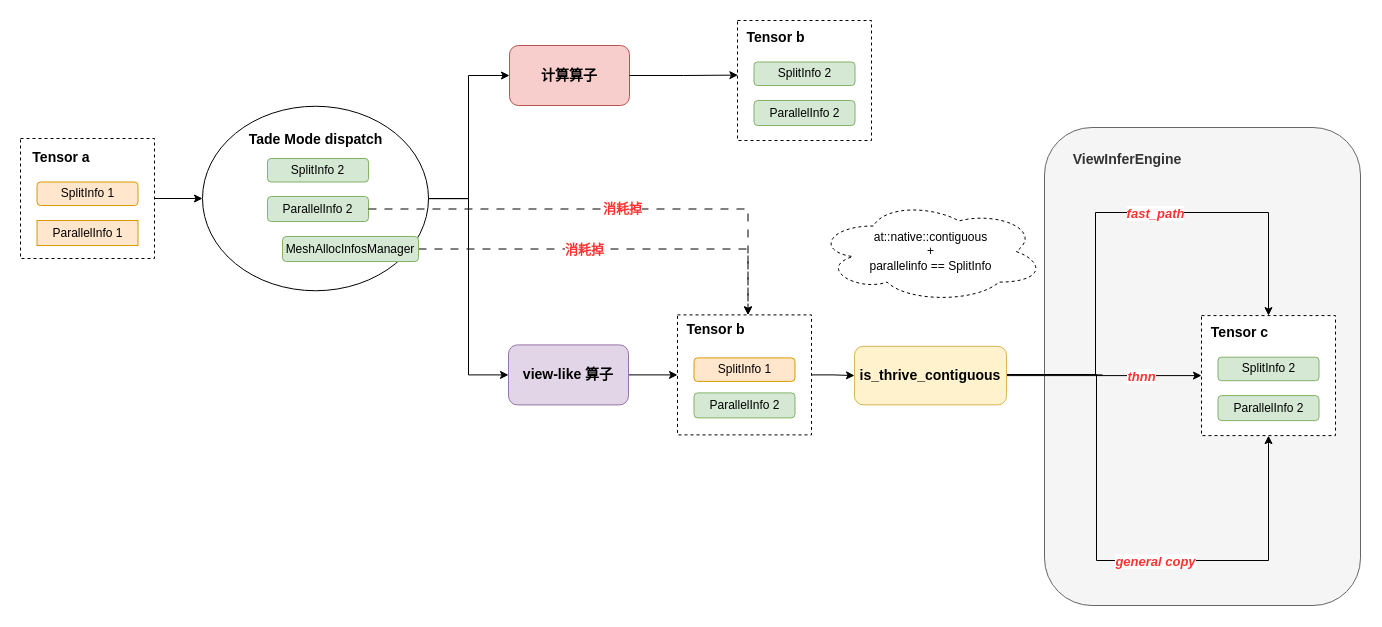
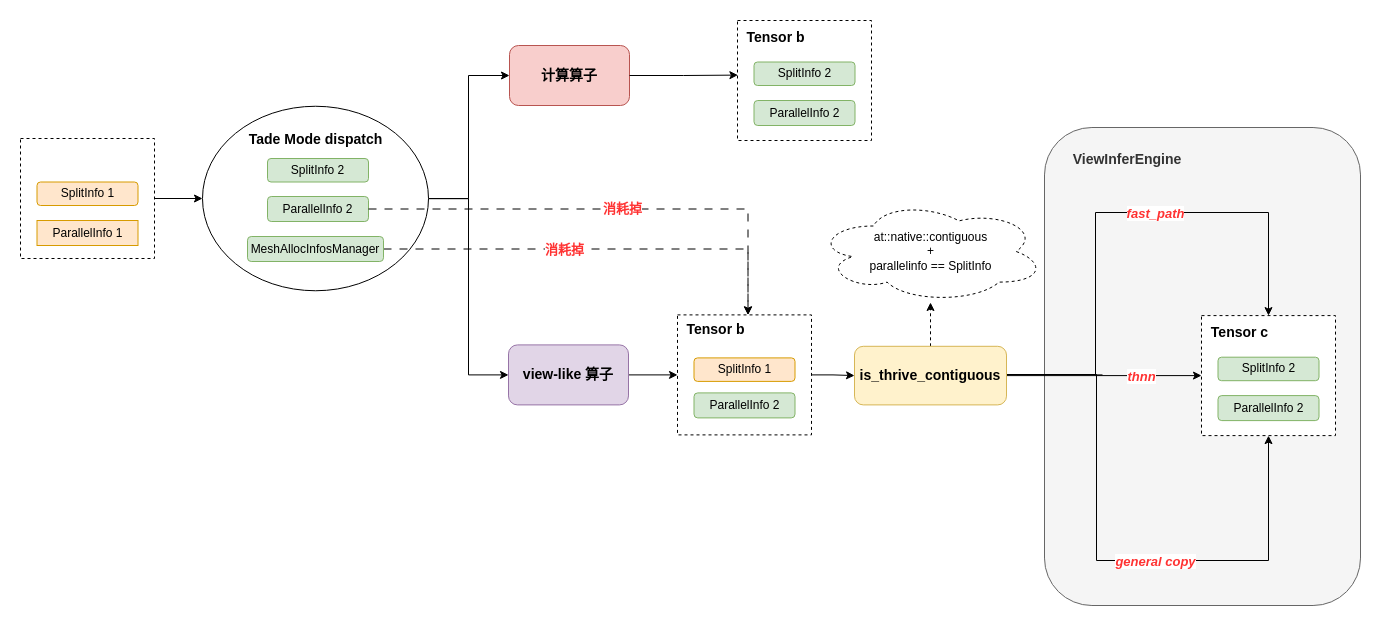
  <mxCell id="0" />
  <mxCell id="1" parent="0" />
  <mxCell id="2" value="" style="rounded=1;whiteSpace=wrap;html=1;fillColor=#f5f5f5;strokeColor=#666666;fontColor=#333333;" vertex="1" parent="1"><mxGeometry x="1044" y="127" width="316" height="478" as="geometry" /></mxCell>
  <mxCell id="3" value="&lt;font style=&quot;font-size: 14px;&quot;&gt;&lt;b&gt;计算算子&lt;/b&gt;&lt;/font&gt;" style="rounded=1;whiteSpace=wrap;html=1;fillColor=#f8cecc;strokeColor=#b85450;" vertex="1" parent="1"><mxGeometry x="509" y="45" width="120" height="60" as="geometry" /></mxCell>
  <mxCell id="4" style="edgeStyle=orthogonalEdgeStyle;rounded=0;orthogonalLoop=1;jettySize=auto;html=1;entryX=0;entryY=0.5;entryDx=0;entryDy=0;" edge="1" parent="1" source="21" target="31"><mxGeometry relative="1" as="geometry" /></mxCell>
  <mxCell id="5" style="edgeStyle=orthogonalEdgeStyle;rounded=0;orthogonalLoop=1;jettySize=auto;html=1;entryX=0;entryY=0.5;entryDx=0;entryDy=0;" edge="1" parent="1" source="31" target="3"><mxGeometry relative="1" as="geometry"><Array as="points"><mxPoint x="468" y="198" /><mxPoint x="468" y="75" /></Array></mxGeometry></mxCell>
  <mxCell id="6" style="edgeStyle=orthogonalEdgeStyle;rounded=0;orthogonalLoop=1;jettySize=auto;html=1;entryX=0.003;entryY=0.455;entryDx=0;entryDy=0;entryPerimeter=0;" edge="1" parent="1" source="3" target="26"><mxGeometry relative="1" as="geometry" /></mxCell>
  <mxCell id="7" style="edgeStyle=orthogonalEdgeStyle;rounded=0;orthogonalLoop=1;jettySize=auto;html=1;entryX=0;entryY=0.5;entryDx=0;entryDy=0;" edge="1" parent="1" source="8" target="46"><mxGeometry relative="1" as="geometry" /></mxCell>
  <mxCell id="8" value="&lt;font style=&quot;font-size: 14px;&quot;&gt;&lt;b&gt;view-like 算子&lt;/b&gt;&lt;/font&gt;" style="rounded=1;whiteSpace=wrap;html=1;fillColor=#e1d5e7;strokeColor=#9673a6;" vertex="1" parent="1"><mxGeometry x="508" y="344.4" width="120" height="60" as="geometry" /></mxCell>
  <mxCell id="9" style="edgeStyle=orthogonalEdgeStyle;rounded=0;orthogonalLoop=1;jettySize=auto;html=1;entryX=0;entryY=0.5;entryDx=0;entryDy=0;" edge="1" parent="1" source="31" target="8"><mxGeometry relative="1" as="geometry" /></mxCell>
  <mxCell id="10" style="edgeStyle=orthogonalEdgeStyle;rounded=0;orthogonalLoop=1;jettySize=auto;html=1;entryX=0.5;entryY=0;entryDx=0;entryDy=0;exitX=1;exitY=0.5;exitDx=0;exitDy=0;" edge="1" parent="1" target="41"><mxGeometry relative="1" as="geometry"><mxPoint x="1102" y="374.4" as="sourcePoint" /><mxPoint x="1299.75" y="212.4" as="targetPoint" /><Array as="points"><mxPoint x="1095" y="374" /><mxPoint x="1095" y="212" /><mxPoint x="1268" y="212" /></Array></mxGeometry></mxCell>
  <mxCell id="11" value="&lt;span style=&quot;color: rgba(0, 0, 0, 0); font-family: monospace; font-size: 0px; text-align: start; background-color: rgb(236, 236, 236);&quot;&gt;%3CmxGraphModel%3E%3Croot%3E%3CmxCell%20id%3D%220%22%2F%3E%3CmxCell%20id%3D%221%22%20parent%3D%220%22%2F%3E%3CmxCell%20id%3D%222%22%20value%3D%22%26lt%3Bspan%20style%3D%26quot%3Bfont-size%3A%2013px%3B%26quot%3B%26gt%3Bfast_path%26lt%3B%2Fspan%26gt%3B%22%20style%3D%22edgeLabel%3Bhtml%3D1%3Balign%3Dcenter%3BverticalAlign%3Dmiddle%3Bresizable%3D0%3Bpoints%3D%5B%5D%3BfontStyle%3D3%3BfontColor%3D%23FF3333%3B%22%20vertex%3D%221%22%20connectable%3D%220%22%20parent%3D%221%22%3E%3CmxGeometry%20x%3D%221479%22%20y%3D%22609%22%20as%3D%22geometry%22%2F%3E%3C%2FmxCell%3E%3C%2Froot%3E%3C%2FmxGraphModel%3E&lt;/span&gt;" style="edgeLabel;html=1;align=center;verticalAlign=middle;resizable=0;points=[];" vertex="1" connectable="0" parent="10"><mxGeometry x="0.017" y="-1" relative="1" as="geometry"><mxPoint as="offset" /></mxGeometry></mxCell>
  <mxCell id="12" value="&lt;span style=&quot;color: rgb(255, 51, 51); font-size: 13px; font-style: italic; font-weight: 700;&quot;&gt;fast_path&lt;/span&gt;" style="edgeLabel;html=1;align=center;verticalAlign=middle;resizable=0;points=[];" vertex="1" connectable="0" parent="10"><mxGeometry x="0.062" y="2" relative="1" as="geometry"><mxPoint x="-8" y="2" as="offset" /></mxGeometry></mxCell>
  <mxCell id="13" style="edgeStyle=orthogonalEdgeStyle;rounded=0;orthogonalLoop=1;jettySize=auto;html=1;entryX=0.5;entryY=1;entryDx=0;entryDy=0;exitX=1;exitY=0.5;exitDx=0;exitDy=0;" edge="1" parent="1" source="18" target="41"><mxGeometry relative="1" as="geometry"><mxPoint x="1150" y="374.4" as="sourcePoint" /><mxPoint x="1347" y="560.4" as="targetPoint" /><Array as="points"><mxPoint x="1006" y="374" /><mxPoint x="1096" y="374" /><mxPoint x="1096" y="560" /><mxPoint x="1268" y="560" /></Array></mxGeometry></mxCell>
  <mxCell id="14" value="&lt;b style=&quot;color: rgb(255, 51, 51); font-size: 13px;&quot;&gt;&lt;i&gt;general copy&lt;/i&gt;&lt;/b&gt;" style="edgeLabel;html=1;align=center;verticalAlign=middle;resizable=0;points=[];" vertex="1" connectable="0" parent="13"><mxGeometry x="0.172" relative="1" as="geometry"><mxPoint as="offset" /></mxGeometry></mxCell>
  <mxCell id="15" style="edgeStyle=orthogonalEdgeStyle;rounded=0;orthogonalLoop=1;jettySize=auto;html=1;entryX=0;entryY=0.5;entryDx=0;entryDy=0;exitX=1;exitY=0.5;exitDx=0;exitDy=0;" edge="1" parent="1" source="18" target="41"><mxGeometry relative="1" as="geometry"><mxPoint x="1150" y="374.4" as="sourcePoint" /><Array as="points" /></mxGeometry></mxCell>
  <mxCell id="16" value="&lt;font color=&quot;#ff3333&quot;&gt;&lt;span style=&quot;font-size: 13px;&quot;&gt;&lt;b&gt;&lt;i&gt;thnn&lt;/i&gt;&lt;/b&gt;&lt;/span&gt;&lt;/font&gt;" style="edgeLabel;html=1;align=center;verticalAlign=middle;resizable=0;points=[];" vertex="1" connectable="0" parent="15"><mxGeometry x="0.159" y="3" relative="1" as="geometry"><mxPoint x="21" y="3" as="offset" /></mxGeometry></mxCell>
+ <mxCell id="17" style="edgeStyle=orthogonalEdgeStyle;rounded=0;orthogonalLoop=1;jettySize=auto;html=1;dashed=1;" edge="1" parent="1" source="18" target="30"><mxGeometry relative="1" as="geometry" /></mxCell>
  <mxCell id="18" value="&lt;font style=&quot;font-size: 14px;&quot;&gt;&lt;b&gt;is_thrive_contiguous&lt;/b&gt;&lt;/font&gt;" style="rounded=1;whiteSpace=wrap;html=1;fillColor=#fff2cc;strokeColor=#d6b656;" vertex="1" parent="1"><mxGeometry x="854" y="345.8" width="152" height="58.6" as="geometry" /></mxCell>
  <mxCell id="19" style="edgeStyle=orthogonalEdgeStyle;rounded=0;orthogonalLoop=1;jettySize=auto;html=1;" edge="1" parent="1" source="46" target="18"><mxGeometry relative="1" as="geometry" /></mxCell>
  <mxCell id="20" value="" style="group" vertex="1" connectable="0" parent="1"><mxGeometry x="20" y="138" width="134" height="120" as="geometry" /></mxCell>
  <mxCell id="21" value="" style="rounded=0;whiteSpace=wrap;html=1;dashed=1;container=0;" vertex="1" parent="20"><mxGeometry width="134" height="120" as="geometry" /></mxCell>
  <mxCell id="22" value="SplitInfo 1" style="rounded=1;whiteSpace=wrap;html=1;fillColor=#ffe6cc;strokeColor=#d79b00;container=0;" vertex="1" parent="20"><mxGeometry x="16.5" y="43.5" width="101" height="23.5" as="geometry" /></mxCell>
- <mxCell id="23" value="&lt;b&gt;&lt;font style=&quot;font-size: 14px;&quot;&gt;Tensor a&lt;/font&gt;&lt;/b&gt;" style="text;html=1;align=center;verticalAlign=middle;whiteSpace=wrap;rounded=0;container=0;" vertex="1" parent="20"><mxGeometry x="10.5" y="4" width="60" height="30" as="geometry" /></mxCell>
  <mxCell id="24" value="ParallelInfo 1" style="whiteSpace=wrap;html=1;fillColor=#ffe6cc;strokeColor=#d79b00;container=0;rounded=0;" vertex="1" parent="20"><mxGeometry x="16.5" y="82" width="101" height="25" as="geometry" /></mxCell>
  <mxCell id="25" value="" style="group" vertex="1" connectable="0" parent="1"><mxGeometry x="737" y="20" width="134" height="120" as="geometry" /></mxCell>
  <mxCell id="26" value="" style="rounded=0;whiteSpace=wrap;html=1;movable=1;resizable=1;rotatable=1;deletable=1;editable=1;locked=0;connectable=1;dashed=1;container=0;" vertex="1" parent="25"><mxGeometry width="134" height="120" as="geometry" /></mxCell>
  <mxCell id="27" value="SplitInfo 2" style="rounded=1;whiteSpace=wrap;html=1;fillColor=#d5e8d4;strokeColor=#82b366;container=0;" vertex="1" parent="25"><mxGeometry x="16.5" y="41.5" width="101" height="23.5" as="geometry" /></mxCell>
  <mxCell id="28" value="&lt;b&gt;&lt;font style=&quot;font-size: 14px;&quot;&gt;Tensor b&lt;/font&gt;&lt;/b&gt;" style="text;html=1;align=center;verticalAlign=middle;whiteSpace=wrap;rounded=0;container=0;" vertex="1" parent="25"><mxGeometry x="6" y="2" width="64.5" height="30" as="geometry" /></mxCell>
  <mxCell id="29" value="ParallelInfo 2" style="rounded=1;whiteSpace=wrap;html=1;fillColor=#d5e8d4;strokeColor=#82b366;container=0;" vertex="1" parent="25"><mxGeometry x="16.5" y="80" width="101" height="25" as="geometry" /></mxCell>
  <mxCell id="30" value="at::native::contiguous&lt;br&gt;+&lt;br&gt;parallelinfo == SplitInfo" style="ellipse;shape=cloud;whiteSpace=wrap;html=1;dashed=1;" vertex="1" parent="1"><mxGeometry x="815.75" y="200" width="228.5" height="102" as="geometry" /></mxCell>
  <mxCell id="31" value="" style="ellipse;whiteSpace=wrap;html=1;" vertex="1" parent="1"><mxGeometry x="202" y="105.75" width="226" height="184.5" as="geometry" /></mxCell>
  <mxCell id="32" value="&lt;font style=&quot;font-size: 14px;&quot;&gt;&lt;b&gt;Tade Mode dispatch&lt;/b&gt;&lt;/font&gt;" style="text;html=1;align=center;verticalAlign=middle;whiteSpace=wrap;rounded=0;" vertex="1" parent="1"><mxGeometry x="245.5" y="124" width="139" height="30" as="geometry" /></mxCell>
  <mxCell id="33" value="ParallelInfo 2" style="rounded=1;whiteSpace=wrap;html=1;fillColor=#d5e8d4;strokeColor=#82b366;container=0;" vertex="1" parent="1"><mxGeometry x="267" y="196" width="101" height="25" as="geometry" /></mxCell>
  <mxCell id="34" value="SplitInfo 2" style="rounded=1;whiteSpace=wrap;html=1;fillColor=#d5e8d4;strokeColor=#82b366;container=0;" vertex="1" parent="1"><mxGeometry x="267" y="158" width="101" height="23.5" as="geometry" /></mxCell>
  <mxCell id="35" style="edgeStyle=orthogonalEdgeStyle;rounded=0;orthogonalLoop=1;jettySize=auto;html=1;dashed=1;dashPattern=8 8;entryX=1;entryY=0;entryDx=0;entryDy=0;" edge="1" parent="1" source="37" target="47"><mxGeometry relative="1" as="geometry"><mxPoint x="806" y="308" as="targetPoint" /></mxGeometry></mxCell>
  <mxCell id="36" value="&lt;font style=&quot;color: rgb(255, 51, 51); font-size: 13px;&quot;&gt;&lt;b&gt;消耗掉&lt;/b&gt;&lt;/font&gt;" style="edgeLabel;html=1;align=center;verticalAlign=middle;resizable=0;points=[];" vertex="1" connectable="0" parent="35"><mxGeometry x="-0.168" y="-3" relative="1" as="geometry"><mxPoint x="1" y="-3" as="offset" /></mxGeometry></mxCell>
- <mxCell id="37" value="MeshAllocInfosManager" style="rounded=1;whiteSpace=wrap;html=1;fillColor=#d5e8d4;strokeColor=#82b366;container=0;" vertex="1" parent="1"><mxGeometry x="282" y="236" width="136" height="25" as="geometry" /></mxCell>
+ <mxCell id="37" value="MeshAllocInfosManager" style="rounded=1;whiteSpace=wrap;html=1;fillColor=#d5e8d4;strokeColor=#82b366;container=0;" vertex="1" parent="1"><mxGeometry x="247" y="236" width="136" height="25" as="geometry" /></mxCell>
  <mxCell id="38" style="edgeStyle=orthogonalEdgeStyle;rounded=0;orthogonalLoop=1;jettySize=auto;html=1;entryX=1;entryY=0;entryDx=0;entryDy=0;dashed=1;dashPattern=8 8;exitX=1;exitY=0.5;exitDx=0;exitDy=0;" edge="1" parent="1" source="33" target="47"><mxGeometry relative="1" as="geometry"><mxPoint x="390" y="213.001" as="sourcePoint" /><mxPoint x="835.586" y="320.53" as="targetPoint" /></mxGeometry></mxCell>
  <mxCell id="39" value="&lt;font style=&quot;color: rgb(255, 51, 51); font-size: 13px;&quot;&gt;&lt;b&gt;消耗掉&lt;/b&gt;&lt;/font&gt;" style="edgeLabel;html=1;align=center;verticalAlign=middle;resizable=0;points=[];" vertex="1" connectable="0" parent="38"><mxGeometry x="0.054" relative="1" as="geometry"><mxPoint x="-3" y="-1" as="offset" /></mxGeometry></mxCell>
  <mxCell id="40" value="" style="group" vertex="1" connectable="0" parent="1"><mxGeometry x="1201" y="315.1" width="134" height="120" as="geometry" /></mxCell>
  <mxCell id="41" value="" style="rounded=0;whiteSpace=wrap;html=1;movable=1;resizable=1;rotatable=1;deletable=1;editable=1;locked=0;connectable=1;dashed=1;container=0;" vertex="1" parent="40"><mxGeometry width="134" height="120" as="geometry" /></mxCell>
  <mxCell id="42" value="&lt;b&gt;&lt;font style=&quot;font-size: 14px;&quot;&gt;Tensor c&lt;/font&gt;&lt;/b&gt;" style="text;html=1;align=center;verticalAlign=middle;whiteSpace=wrap;rounded=0;container=0;" vertex="1" parent="40"><mxGeometry x="6" y="2" width="64.5" height="30" as="geometry" /></mxCell>
  <mxCell id="43" value="ParallelInfo 2" style="rounded=1;whiteSpace=wrap;html=1;fillColor=#d5e8d4;strokeColor=#82b366;container=0;" vertex="1" parent="40"><mxGeometry x="16.5" y="80" width="101" height="25" as="geometry" /></mxCell>
  <mxCell id="44" value="SplitInfo 2" style="rounded=1;whiteSpace=wrap;html=1;fillColor=#d5e8d4;strokeColor=#82b366;container=0;" vertex="1" parent="40"><mxGeometry x="16.5" y="41.6" width="101" height="23.5" as="geometry" /></mxCell>
  <mxCell id="45" value="" style="group" vertex="1" connectable="0" parent="1"><mxGeometry x="677" y="314.4" width="134" height="120" as="geometry" /></mxCell>
  <mxCell id="46" value="" style="rounded=0;whiteSpace=wrap;html=1;movable=1;resizable=1;rotatable=1;deletable=1;editable=1;locked=0;connectable=1;dashed=1;container=0;" vertex="1" parent="45"><mxGeometry width="134" height="120" as="geometry" /></mxCell>
  <mxCell id="47" value="&lt;b&gt;&lt;font style=&quot;font-size: 14px;&quot;&gt;Tensor b&lt;/font&gt;&lt;/b&gt;" style="text;html=1;align=center;verticalAlign=middle;whiteSpace=wrap;rounded=0;container=0;" vertex="1" parent="45"><mxGeometry x="6" width="64.5" height="30" as="geometry" /></mxCell>
  <mxCell id="48" value="ParallelInfo 2" style="rounded=1;whiteSpace=wrap;html=1;fillColor=#d5e8d4;strokeColor=#82b366;container=0;" vertex="1" parent="45"><mxGeometry x="16.5" y="78" width="101" height="25" as="geometry" /></mxCell>
  <mxCell id="49" value="SplitInfo 1" style="rounded=1;whiteSpace=wrap;html=1;fillColor=#ffe6cc;strokeColor=#d79b00;container=0;" vertex="1" parent="45"><mxGeometry x="16.5" y="43" width="101" height="23.5" as="geometry" /></mxCell>
  <mxCell id="50" value="&lt;b style=&quot;color: rgb(51, 51, 51); font-size: 14px;&quot;&gt;ViewInferEngine&lt;/b&gt;" style="text;html=1;align=center;verticalAlign=middle;whiteSpace=wrap;rounded=0;" vertex="1" parent="1"><mxGeometry x="1097" y="144" width="60" height="30" as="geometry" /></mxCell>
